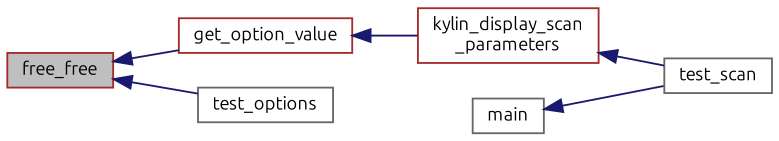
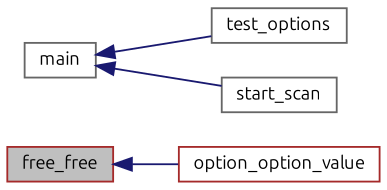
  digraph {
    fontname=Ubuntu
    rankdir=LR
    node [color=brown fillcolor=white fontname=Ubuntu fontsize=10 shape=record style=filled]
    edge [color=midnightblue dir=back fontname=Ubuntu fontsize=10 labelfontname=Helvetica labelfontsize=10 style=solid]
    n1 [fillcolor=grey75 fontcolor=black height=0.2 label=free_free width=0.4]
-   n2 [height=0.2 label=get_option_value width=0.4]
+   n2 [height=0.2 label=option_option_value width=0.4]
    n3 [color=gray40 height=0.2 label=test_options width=0.4]
-   n4 [height=0.2 label="kylin_display_scan\l_parameters" width=0.4]
-   n5 [color=gray40 height=0.2 label=test_scan width=0.4]
+   n5 [color=gray40 height=0.2 label=start_scan width=0.4]
    n6 [color=gray40 height=0.2 label=main width=0.4]
    n1 -> n2
-   n1 -> n3
-   n2 -> n4
-   n4 -> n5
+   n6 -> n3
    n6 -> n5
  }
